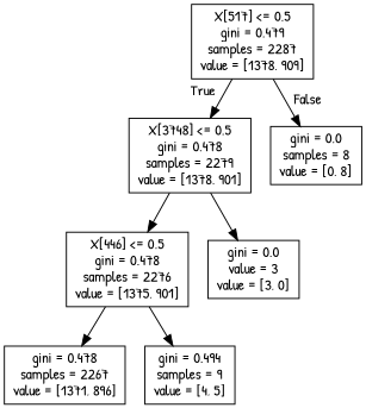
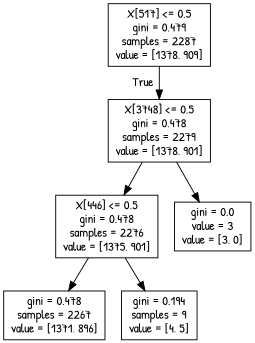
  digraph {
    fontname="Patrick Hand"
    node [fontname="Patrick Hand" shape=box]
    edge [fontname="Patrick Hand"]
    n1 [label="X[517] <= 0.5\ngini = 0.479\nsamples = 2287\nvalue = [1378, 909]"]
    n2 [label="X[3748] <= 0.5\ngini = 0.478\nsamples = 2279\nvalue = [1378, 901]"]
-   n3 [label="gini = 0.0\nsamples = 8\nvalue = [0, 8]"]
    n4 [label="X[446] <= 0.5\ngini = 0.478\nsamples = 2276\nvalue = [1375, 901]"]
    n5 [label="gini = 0.0\nvalue = 3\nvalue = [3, 0]"]
    n6 [label="gini = 0.478\nsamples = 2267\nvalue = [1371, 896]"]
-   n7 [label="gini = 0.494\nsamples = 9\nvalue = [4, 5]"]
+   n7 [label="gini = 0.194\nsamples = 9\nvalue = [4, 5]"]
    n1 -> n2 [headlabel=True labelangle=45 labeldistance=2.5]
-   n1 -> n3 [headlabel=False labelangle=-45 labeldistance=2.5]
    n2 -> n4
    n2 -> n5
    n4 -> n6
    n4 -> n7
  }
